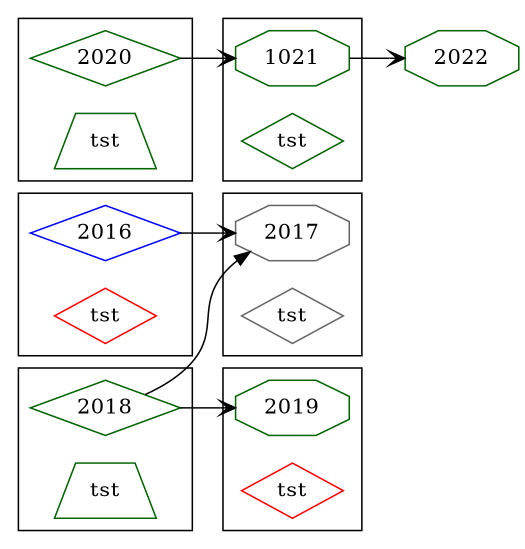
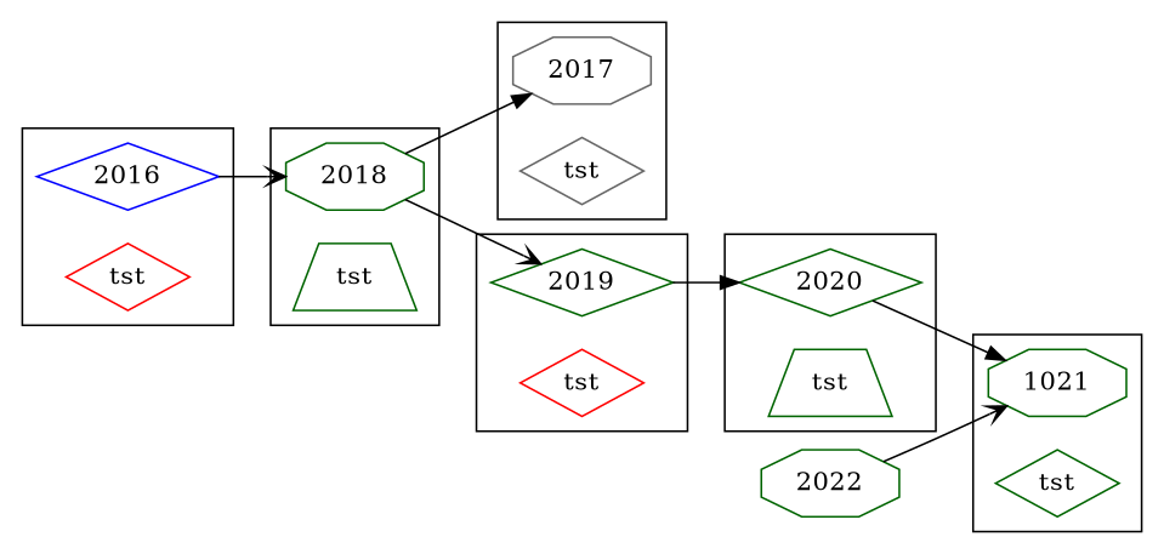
  digraph {
    rankdir=LR
    node [color=darkgreen shape=diamond]
    edge [arrowhead=vee]
    n1 [color=blue label=2016]
    n2 [color=red label=tst]
    n3 [color=gray40 label=2017 shape=octagon]
    n4 [color=gray40 label=tst]
-   n5 [label=2018]
+   n5 [label=2018 shape=octagon]
    n6 [label=tst shape=trapezium]
-   n7 [label=2019 shape=octagon]
+   n7 [label=2019]
    n8 [color=red label=tst]
    n9 [label=2020]
    n10 [label=tst shape=trapezium]
    n11 [label=1021 shape=octagon]
    n12 [label=tst]
    n13 [label=2022 shape=octagon]
    subgraph cluster_1 {
      subgraph sub_2 {
        rank=same
        n1
        n2
      }
    }
    subgraph cluster_3 {
      subgraph sub_4 {
        rank=same
        n3
        n4
      }
    }
    subgraph cluster_5 {
      subgraph sub_6 {
        rank=same
        n5
        n6
      }
    }
    subgraph cluster_7 {
      subgraph sub_8 {
        rank=same
        n7
        n8
      }
    }
    subgraph cluster_9 {
      subgraph sub_10 {
        rank=same
        n9
        n10
      }
    }
    subgraph cluster_11 {
      subgraph sub_12 {
        rank=same
        n11
        n12
      }
    }
-   n1 -> n3
+   n1 -> n5
    n5 -> n3 [arrowhead=normal]
    n5 -> n7
-   n9 -> n11
-   n11 -> n13
+   n7 -> n9 [arrowhead=normal]
+   n9 -> n11 [arrowhead=normal]
+   n13 -> n11
  }
